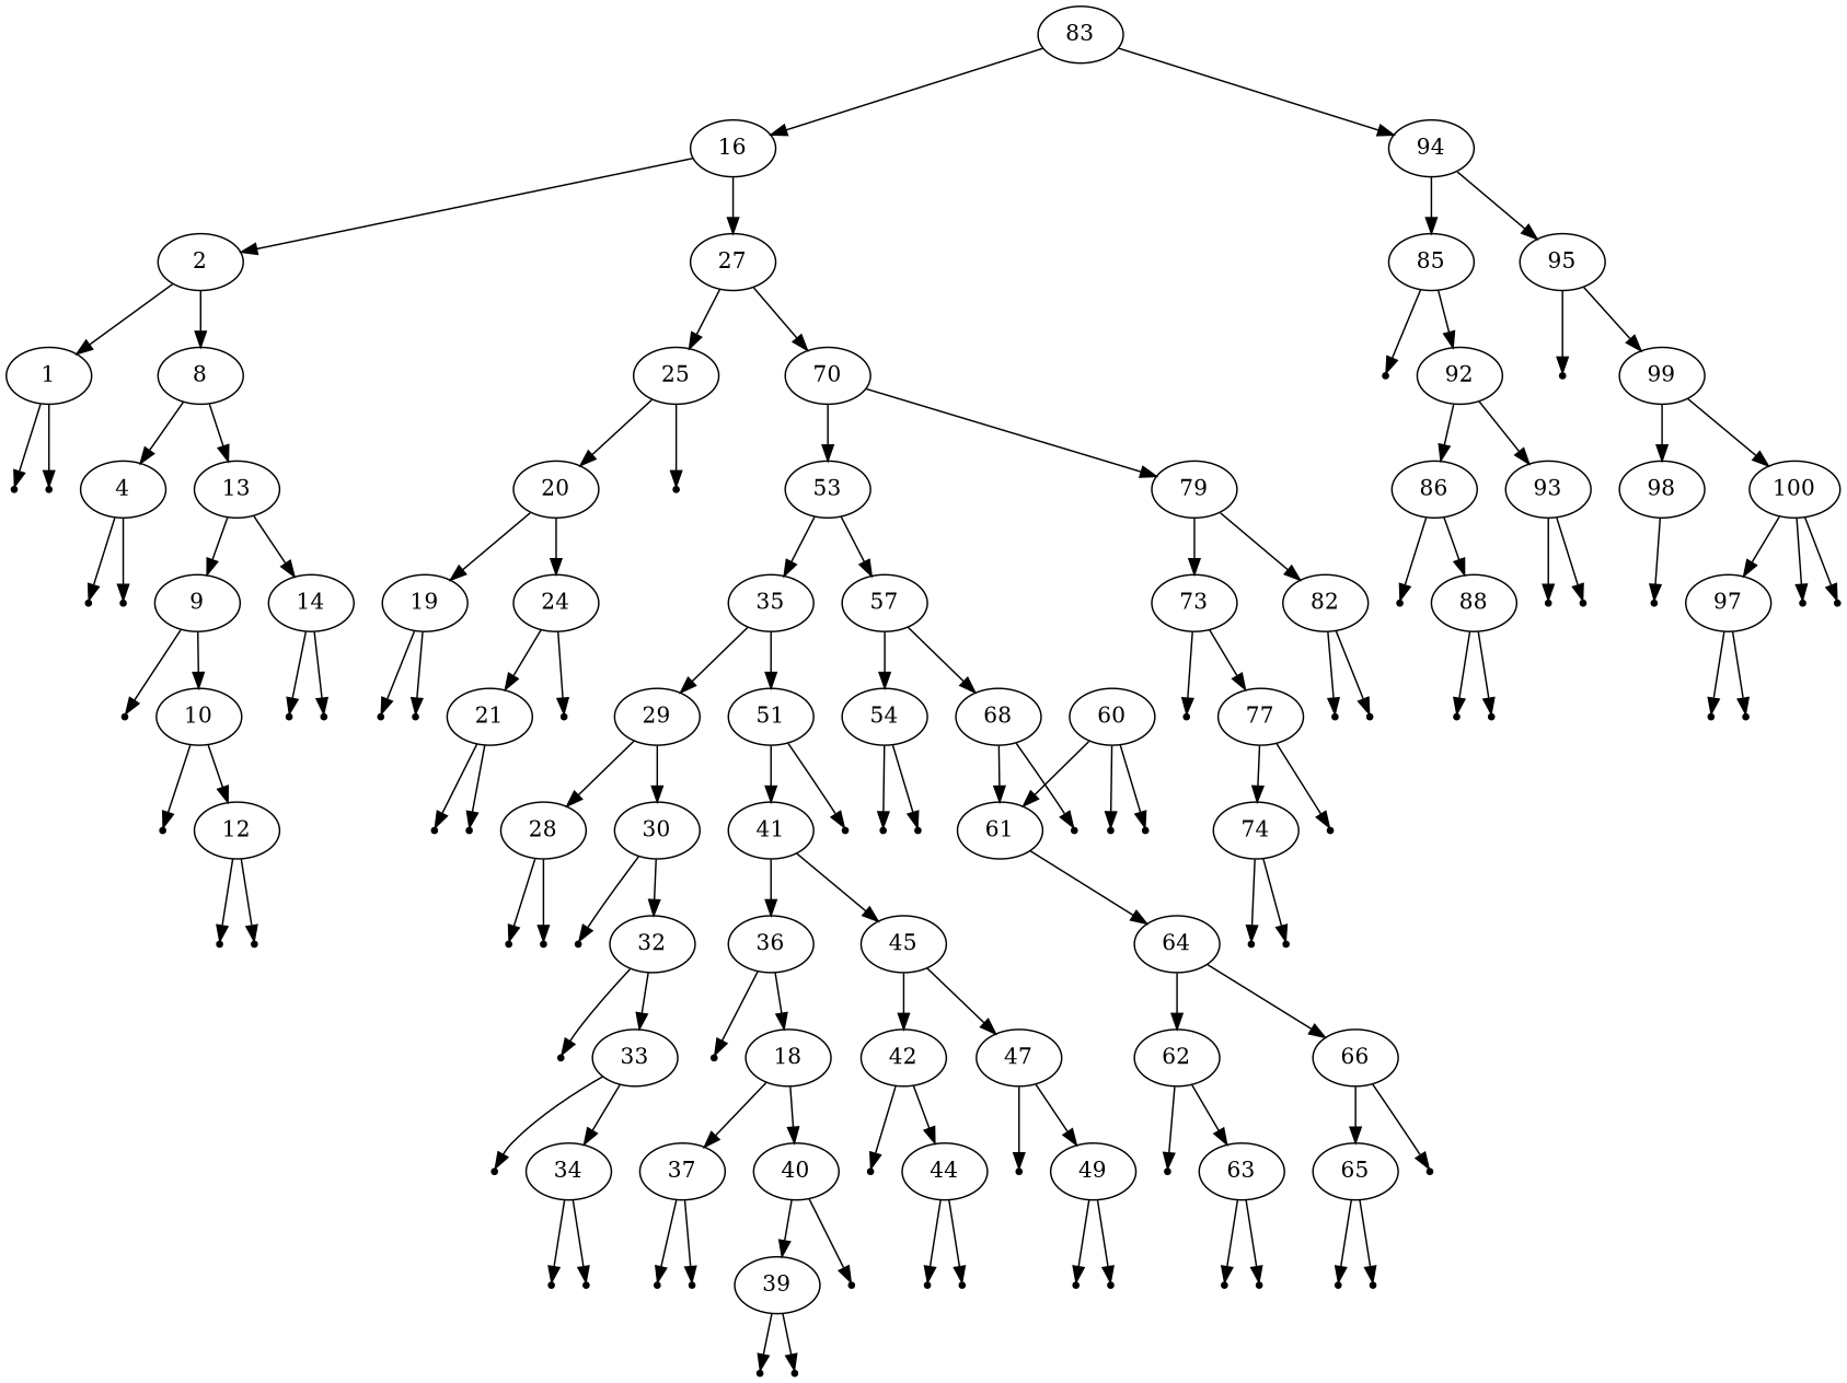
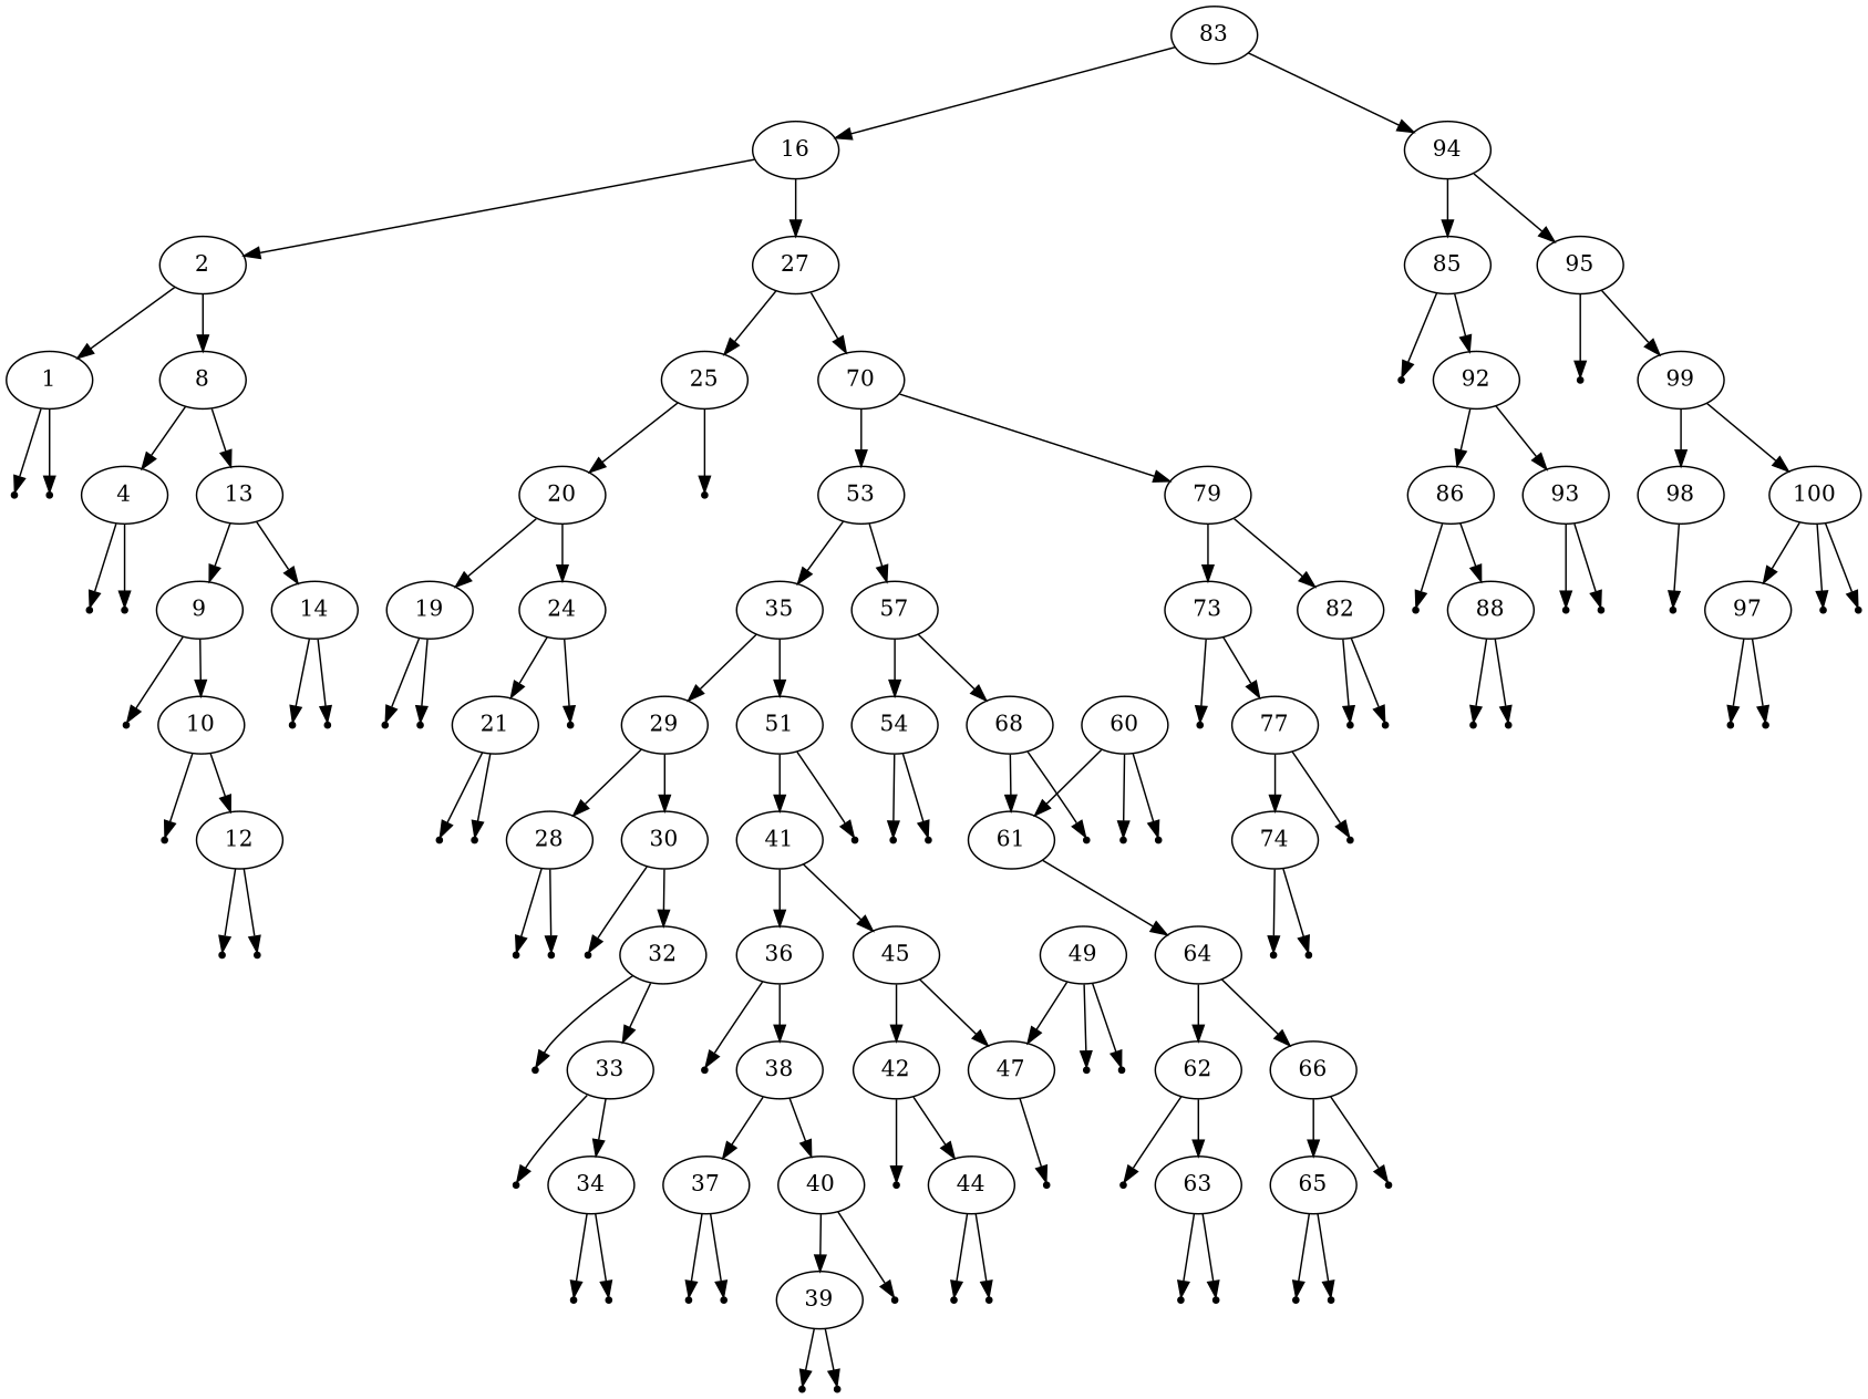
  digraph {
    ordering=out
    node [shape=point]
    83 [shape=""]
    16 [shape=""]
    94 [shape=""]
    2 [shape=""]
    27 [shape=""]
    85 [shape=""]
    95 [shape=""]
    1 [shape=""]
    8 [shape=""]
    25 [shape=""]
    70 [shape=""]
    null53
    92 [shape=""]
    null59
    99 [shape=""]
    null0
    null1
    4 [shape=""]
    13 [shape=""]
    20 [shape=""]
    null10
    53 [shape=""]
    79 [shape=""]
    null2
    null3
    9 [shape=""]
    14 [shape=""]
    null4
    10 [shape=""]
    null8
    null9
    null5
    12 [shape=""]
    null6
    null7
    19 [shape=""]
    24 [shape=""]
    35 [shape=""]
    57 [shape=""]
    73 [shape=""]
    82 [shape=""]
    null11
    null12
    21 [shape=""]
    null13
    null14
    null15
    29 [shape=""]
    51 [shape=""]
    54 [shape=""]
    68 [shape=""]
    null47
    77 [shape=""]
    null51
    null52
    28 [shape=""]
    30 [shape=""]
    41 [shape=""]
    null23
    null36
    null37
    61 [shape=""]
    null38
    null16
    null17
    null18
    32 [shape=""]
    36 [shape=""]
    45 [shape=""]
    null19
    33 [shape=""]
    null20
    34 [shape=""]
    null21
    null22
    null24
-   38 [label=18 shape=""]
+   38 [shape=""]
    42 [shape=""]
    47 [shape=""]
    37 [shape=""]
    40 [shape=""]
    null30
    44 [shape=""]
    null33
    49 [shape=""]
    null25
    null26
    39 [shape=""]
    null27
    null28
    null29
    null31
    null32
    null34
    null35
    64 [shape=""]
    60 [shape=""]
    null39
    null40
    62 [shape=""]
    66 [shape=""]
    null41
    63 [shape=""]
    65 [shape=""]
    null44
    null42
    null43
    null45
    null46
    74 [shape=""]
    null48
    null49
    null50
    86 [shape=""]
    93 [shape=""]
    98 [shape=""]
    100 [shape=""]
    null54
    88 [shape=""]
    null57
    null58
    null55
    null56
    null60
    97 [shape=""]
    null63
    null64
    null61
    null62
    83 -> 16
    83 -> 94
    16 -> 2
    16 -> 27
    94 -> 85
    94 -> 95
    2 -> 1
    2 -> 8
    27 -> 25
    27 -> 70
    85 -> null53
    85 -> 92
    95 -> null59
    95 -> 99
    1 -> null0
    1 -> null1
    8 -> 4
    8 -> 13
    25 -> 20
    25 -> null10
    70 -> 53
    70 -> 79
    92 -> 86
    92 -> 93
    99 -> 98
    99 -> 100
    4 -> null2
    4 -> null3
    13 -> 9
    13 -> 14
    20 -> 19
    20 -> 24
    53 -> 35
    53 -> 57
    79 -> 73
    79 -> 82
    9 -> null4
    9 -> 10
    14 -> null8
    14 -> null9
    10 -> null5
    10 -> 12
    12 -> null6
    12 -> null7
    19 -> null11
    19 -> null12
    24 -> 21
    24 -> null13
    35 -> 29
    35 -> 51
    57 -> 54
    57 -> 68
    73 -> null47
    73 -> 77
    82 -> null51
    82 -> null52
    21 -> null14
    21 -> null15
    29 -> 28
    29 -> 30
    51 -> 41
    51 -> null23
    54 -> null36
    54 -> null37
    68 -> 61
    68 -> null38
    77 -> 74
    77 -> null48
    28 -> null16
    28 -> null17
    30 -> null18
    30 -> 32
    41 -> 36
    41 -> 45
    61 -> 64
    32 -> null19
    32 -> 33
    36 -> null24
    36 -> 38
    45 -> 42
    45 -> 47
    33 -> null20
    33 -> 34
    34 -> null21
    34 -> null22
    38 -> 37
    38 -> 40
    42 -> null30
    42 -> 44
    47 -> null33
-   47 -> 49
+   49 -> 47
    37 -> null25
    37 -> null26
    40 -> 39
    40 -> null27
    44 -> null31
    44 -> null32
    49 -> null34
    49 -> null35
    39 -> null28
    39 -> null29
    64 -> 62
    64 -> 66
    60 -> 61
    60 -> null39
    60 -> null40
    62 -> null41
    62 -> 63
    66 -> 65
    66 -> null44
    63 -> null42
    63 -> null43
    65 -> null45
    65 -> null46
    74 -> null49
    74 -> null50
    86 -> null54
    86 -> 88
    93 -> null57
    93 -> null58
    98 -> null60
    100 -> 97
    100 -> null63
    100 -> null64
    88 -> null55
    88 -> null56
    97 -> null61
    97 -> null62
  }
